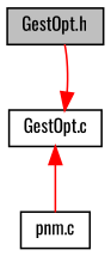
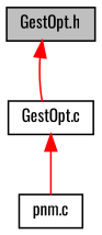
  digraph {
    fontname=Oswald
    node [color=black fillcolor=white fontname=Oswald fontsize=10 shape=record style=filled]
    edge [color=red dir=back fontname=Oswald fontsize=10 labelfontname=Helvetica labelfontsize=10 style=solid]
    n1 [fillcolor=grey75 fontcolor=black height=0.2 label="GestOpt.h" width=0.4]
    n2 [height=0.2 label="GestOpt.c" width=0.4]
    n3 [height=0.2 label="pnm.c" width=0.4]
-   n2 -> n1
+   n1 -> n2
    n2 -> n3
  }
